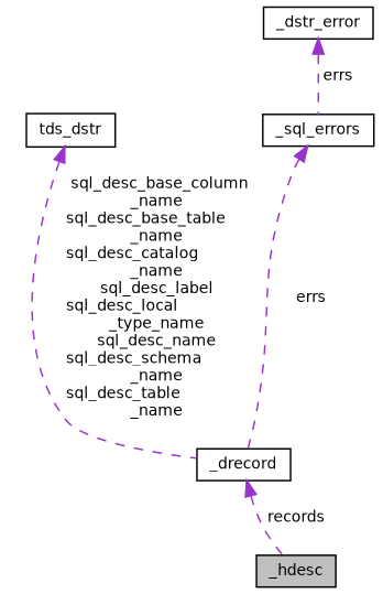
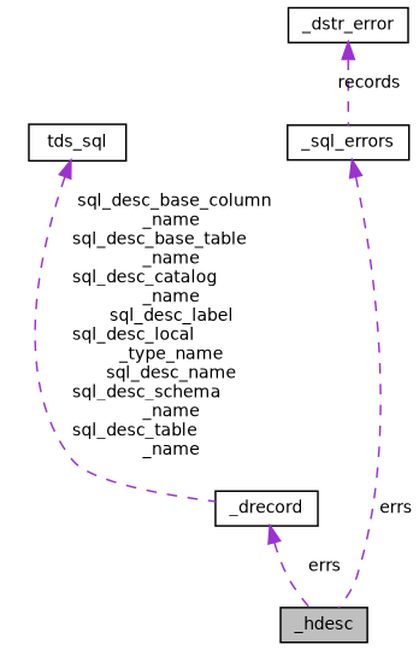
  digraph {
    node [color=black fillcolor=white fontname=Helvetica fontsize=10 shape=record style=filled]
    edge [color=darkorchid3 dir=back fontname=Helvetica fontsize=10 labelfontname=Helvetica labelfontsize=10 style=dashed]
    n1 [fillcolor=grey75 fontcolor=black height=0.2 label=_hdesc width=0.4]
    n2 [height=0.2 label=_drecord width=0.4]
-   n3 [height=0.2 label=tds_dstr width=0.4]
+   n3 [height=0.2 label=tds_sql width=0.4]
    n4 [height=0.2 label=_sql_errors width=0.4]
    n5 [height=0.2 label=_dstr_error width=0.4]
-   n2 -> n1 [label=" records"]
+   n2 -> n1 [label=" errs"]
    n3 -> n2 [label=" sql_desc_base_column\l_name\nsql_desc_base_table\l_name\nsql_desc_catalog\l_name\nsql_desc_label\nsql_desc_local\l_type_name\nsql_desc_name\nsql_desc_schema\l_name\nsql_desc_table\l_name"]
-   n4 -> n2 [label=" errs"]
-   n5 -> n4 [label=" errs"]
+   n4 -> n1 [label=" errs"]
+   n5 -> n4 [label=" records"]
  }
